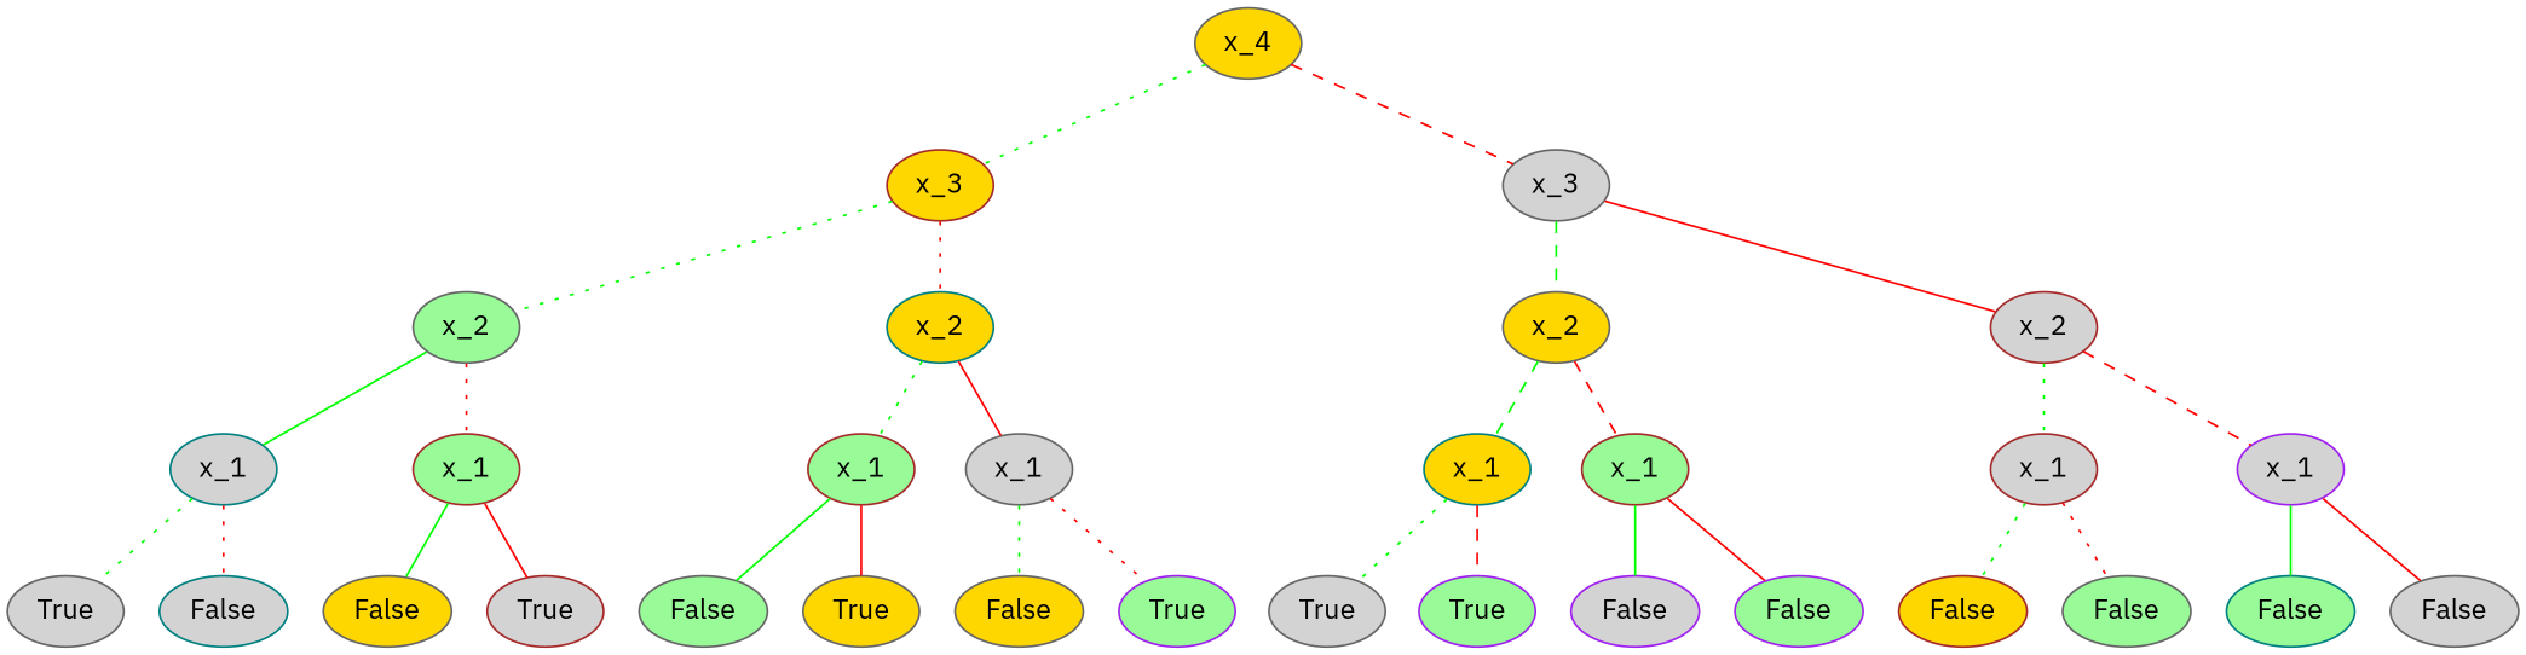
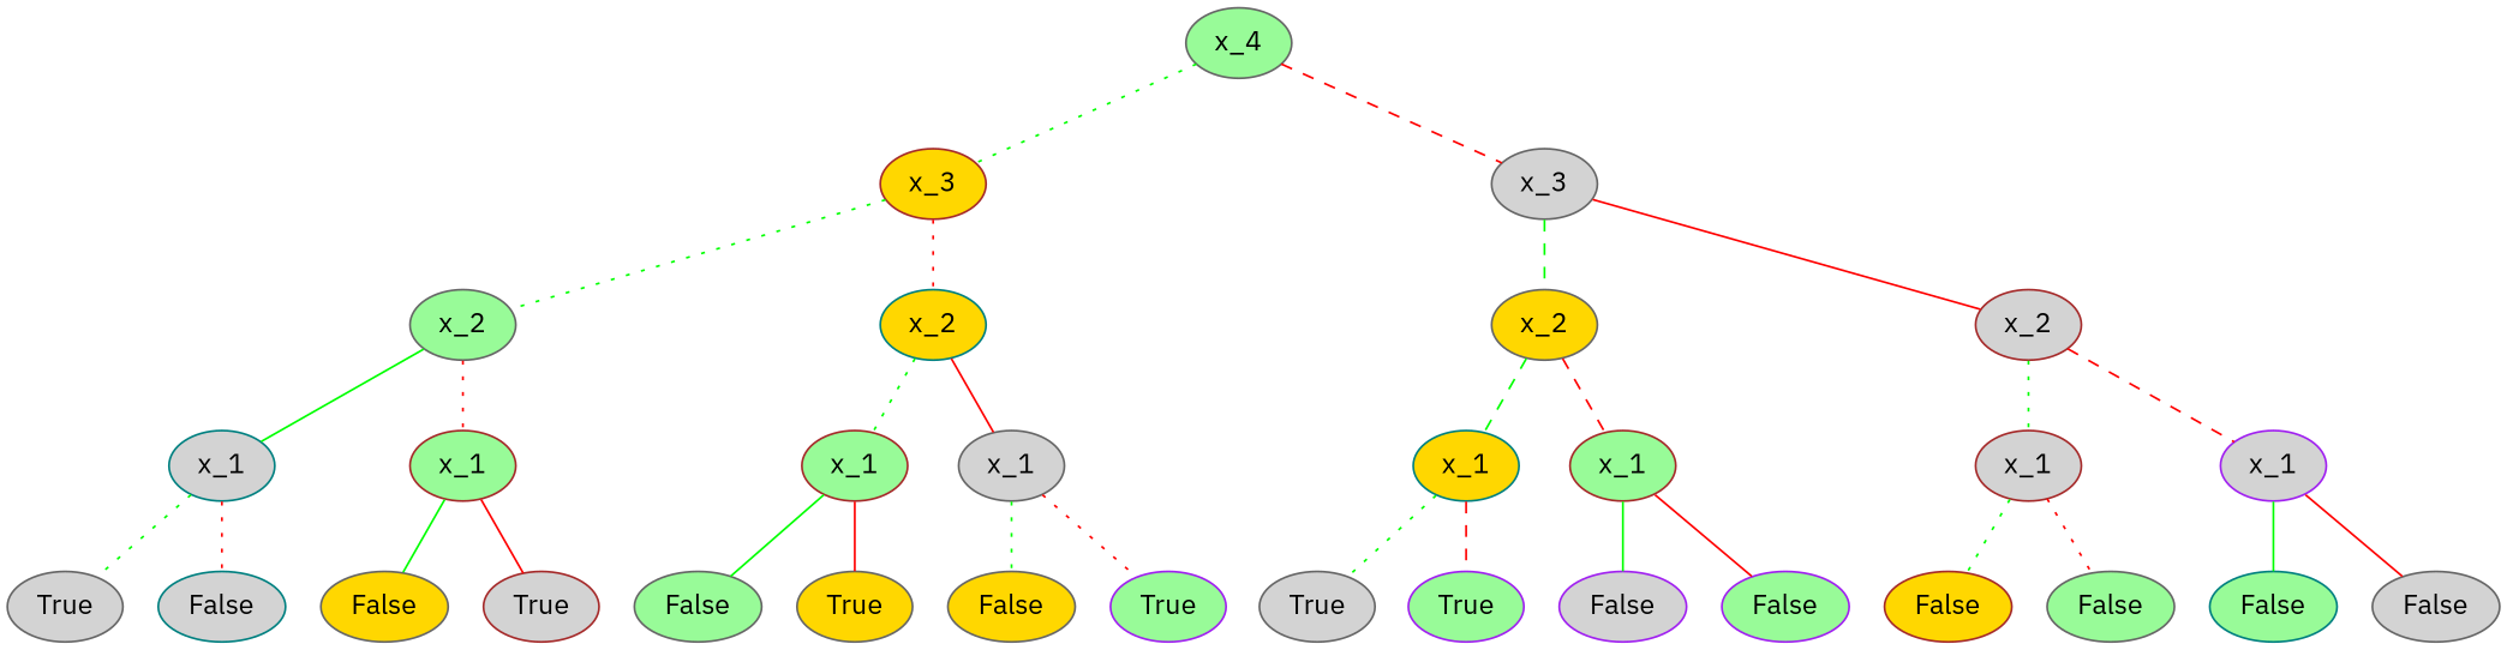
  graph {
    fontname="IBM Plex Sans"
    node [style=filled fillcolor=lightgrey color=gray40 fontname="IBM Plex Sans"]
    edge [color=green penwidth=1.0 style=dotted fontname="IBM Plex Sans"]
-   n1 [label=x_4 fillcolor=gold]
+   n1 [label=x_4 fillcolor=palegreen]
    n2 [label=x_3 fillcolor=gold color=brown]
    n3 [label=x_3]
    n4 [label=x_2 fillcolor=palegreen]
    n5 [label=x_2 fillcolor=gold color=teal]
    n6 [label=x_2 fillcolor=gold]
    n7 [label=x_2 color=brown]
    n8 [label=x_1 color=teal]
    n9 [label=x_1 fillcolor=palegreen color=brown]
    n10 [label=x_1 fillcolor=palegreen color=brown]
    n11 [label=x_1]
    n12 [label=True]
    n13 [label=False color=teal]
    n14 [label=False fillcolor=gold]
    n15 [label=True color=brown]
    n16 [label=False fillcolor=palegreen]
    n17 [label=True fillcolor=gold]
    n18 [label=False fillcolor=gold]
    n19 [label=True fillcolor=palegreen color=purple]
    n20 [label=x_1 fillcolor=gold color=teal]
    n21 [label=x_1 fillcolor=palegreen color=brown]
    n22 [label=x_1 color=brown]
    n23 [label=x_1 color=purple]
    n24 [label=True]
    n25 [label=True fillcolor=palegreen color=purple]
    n26 [label=False color=purple]
    n27 [label=False fillcolor=palegreen color=purple]
    n28 [label=False fillcolor=gold color=brown]
    n29 [label=False fillcolor=palegreen]
    n30 [label=False fillcolor=palegreen color=teal]
    n31 [label=False]
    n1 -- n2
    n1 -- n3 [color=red style=dashed]
    n2 -- n4
    n2 -- n5 [color=red]
    n3 -- n6 [style=dashed]
    n3 -- n7 [color=red style=solid]
    n4 -- n8 [style=solid]
    n4 -- n9 [color=red]
    n5 -- n10
    n5 -- n11 [color=red style=solid]
    n6 -- n20 [style=dashed]
    n6 -- n21 [color=red style=dashed]
    n7 -- n22
    n7 -- n23 [color=red style=dashed]
    n8 -- n12
    n8 -- n13 [color=red]
    n9 -- n14 [style=solid]
    n9 -- n15 [color=red style=solid]
    n10 -- n16 [style=solid]
    n10 -- n17 [color=red style=solid]
    n11 -- n18
    n11 -- n19 [color=red]
    n20 -- n24
    n20 -- n25 [color=red style=dashed]
    n21 -- n26 [style=solid]
    n21 -- n27 [color=red style=solid]
    n22 -- n28
    n22 -- n29 [color=red]
    n23 -- n30 [style=solid]
    n23 -- n31 [color=red style=solid]
  }
